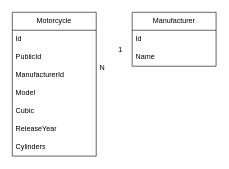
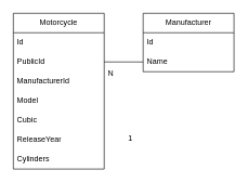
  <mxCell id="0" />
  <mxCell id="1" parent="0" />
  <mxCell id="2" value="Motorcycle" style="swimlane;fontStyle=0;childLayout=stackLayout;horizontal=1;startSize=30;horizontalStack=0;resizeParent=1;resizeParentMax=0;resizeLast=0;collapsible=1;marginBottom=0;whiteSpace=wrap;html=1;" vertex="1" parent="1"><mxGeometry x="20" y="20" width="140" height="240" as="geometry" /></mxCell>
  <mxCell id="3" value="Id" style="text;strokeColor=none;fillColor=none;align=left;verticalAlign=middle;spacingLeft=4;spacingRight=4;overflow=hidden;points=[[0,0.5],[1,0.5]];portConstraint=eastwest;rotatable=0;whiteSpace=wrap;html=1;" vertex="1" parent="2"><mxGeometry y="30" width="140" height="30" as="geometry" /></mxCell>
  <mxCell id="4" value="PublicId" style="text;strokeColor=none;fillColor=none;align=left;verticalAlign=middle;spacingLeft=4;spacingRight=4;overflow=hidden;points=[[0,0.5],[1,0.5]];portConstraint=eastwest;rotatable=0;whiteSpace=wrap;html=1;" vertex="1" parent="2"><mxGeometry y="60" width="140" height="30" as="geometry" /></mxCell>
  <mxCell id="5" value="ManufacturerId" style="text;strokeColor=none;fillColor=none;align=left;verticalAlign=middle;spacingLeft=4;spacingRight=4;overflow=hidden;points=[[0,0.5],[1,0.5]];portConstraint=eastwest;rotatable=0;whiteSpace=wrap;html=1;" vertex="1" parent="2"><mxGeometry y="90" width="140" height="30" as="geometry" /></mxCell>
  <mxCell id="6" value="Model" style="text;strokeColor=none;fillColor=none;align=left;verticalAlign=middle;spacingLeft=4;spacingRight=4;overflow=hidden;points=[[0,0.5],[1,0.5]];portConstraint=eastwest;rotatable=0;whiteSpace=wrap;html=1;" vertex="1" parent="2"><mxGeometry y="120" width="140" height="30" as="geometry" /></mxCell>
  <mxCell id="7" value="Cubic" style="text;strokeColor=none;fillColor=none;align=left;verticalAlign=middle;spacingLeft=4;spacingRight=4;overflow=hidden;points=[[0,0.5],[1,0.5]];portConstraint=eastwest;rotatable=0;whiteSpace=wrap;html=1;" vertex="1" parent="2"><mxGeometry y="150" width="140" height="30" as="geometry" /></mxCell>
  <mxCell id="8" value="ReleaseYear" style="text;strokeColor=none;fillColor=none;align=left;verticalAlign=middle;spacingLeft=4;spacingRight=4;overflow=hidden;points=[[0,0.5],[1,0.5]];portConstraint=eastwest;rotatable=0;whiteSpace=wrap;html=1;" vertex="1" parent="2"><mxGeometry y="180" width="140" height="30" as="geometry" /></mxCell>
  <mxCell id="9" value="Cylinders" style="text;strokeColor=none;fillColor=none;align=left;verticalAlign=middle;spacingLeft=4;spacingRight=4;overflow=hidden;points=[[0,0.5],[1,0.5]];portConstraint=eastwest;rotatable=0;whiteSpace=wrap;html=1;" vertex="1" parent="2"><mxGeometry y="210" width="140" height="30" as="geometry" /></mxCell>
  <mxCell id="10" value="Manufacturer" style="swimlane;fontStyle=0;childLayout=stackLayout;horizontal=1;startSize=30;horizontalStack=0;resizeParent=1;resizeParentMax=0;resizeLast=0;collapsible=1;marginBottom=0;whiteSpace=wrap;html=1;" vertex="1" parent="1"><mxGeometry x="220" y="20" width="140" height="90" as="geometry" /></mxCell>
  <mxCell id="11" value="Id" style="text;strokeColor=none;fillColor=none;align=left;verticalAlign=middle;spacingLeft=4;spacingRight=4;overflow=hidden;points=[[0,0.5],[1,0.5]];portConstraint=eastwest;rotatable=0;whiteSpace=wrap;html=1;" vertex="1" parent="10"><mxGeometry y="30" width="140" height="30" as="geometry" /></mxCell>
  <mxCell id="12" value="Name" style="text;strokeColor=none;fillColor=none;align=left;verticalAlign=middle;spacingLeft=4;spacingRight=4;overflow=hidden;points=[[0,0.5],[1,0.5]];portConstraint=eastwest;rotatable=0;whiteSpace=wrap;html=1;" vertex="1" parent="10"><mxGeometry y="60" width="140" height="30" as="geometry" /></mxCell>
- <mxCell id="14" value="1" style="text;html=1;align=center;verticalAlign=middle;resizable=0;points=[];autosize=1;strokeColor=none;fillColor=none;" vertex="1" parent="1"><mxGeometry x="185" y="68" width="30" height="30" as="geometry" /></mxCell>
+ <mxCell id="13" value="" style="endArrow=none;html=1;rounded=0;exitX=1;exitY=0.5;exitDx=0;exitDy=0;entryX=0;entryY=0.5;entryDx=0;entryDy=0;" edge="1" parent="1" source="4" target="12"><mxGeometry width="50" height="50" relative="1" as="geometry"><mxPoint x="380" y="150" as="sourcePoint" /><mxPoint x="430" y="100" as="targetPoint" /></mxGeometry></mxCell>
+ <mxCell id="14" value="1" style="text;html=1;align=center;verticalAlign=middle;resizable=0;points=[];autosize=1;strokeColor=none;fillColor=none;" vertex="1" parent="1"><mxGeometry x="185" y="198" width="30" height="30" as="geometry" /></mxCell>
  <mxCell id="15" value="N" style="text;html=1;align=center;verticalAlign=middle;resizable=0;points=[];autosize=1;strokeColor=none;fillColor=none;" vertex="1" parent="1"><mxGeometry x="155" y="98" width="30" height="30" as="geometry" /></mxCell>
